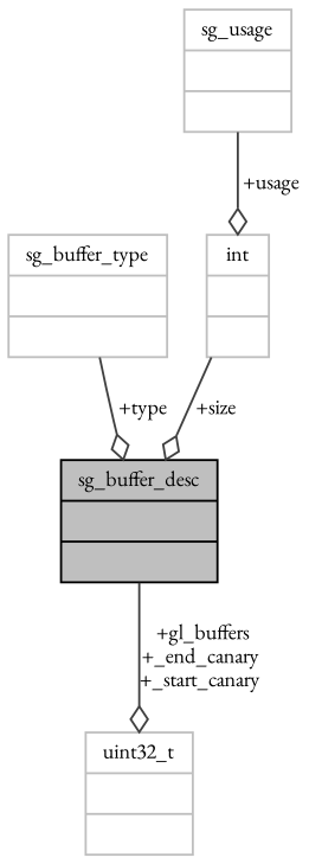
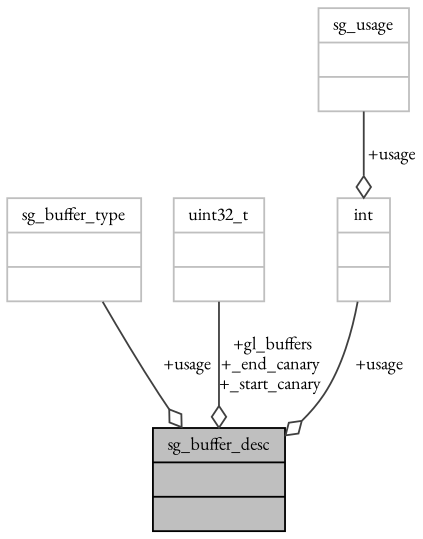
  digraph {
    fontname="EB Garamond"
    node [color=grey75 fontname="EB Garamond" fontsize=10 shape=record]
    edge [arrowhead=odiamond color=grey25 fontname="EB Garamond" fontsize=10 labelfontname=Helvetica labelfontsize=10 style=solid]
    n1 [color=black fillcolor=grey75 fontcolor=black height=0.2 label="{sg_buffer_desc\n||}" style=filled width=0.4]
    n2 [height=0.2 label="{sg_buffer_type\n||}" width=0.4]
    n3 [height=0.2 label="{uint32_t\n||}" width=0.4]
    n4 [height=0.2 label="{int\n||}" width=0.4]
    n5 [height=0.2 label="{sg_usage\n||}" width=0.4]
-   n2 -> n1 [label=" +type"]
-   n1 -> n3 [label=" +gl_buffers\n+_end_canary\n+_start_canary"]
-   n4 -> n1 [label=" +size"]
+   n2 -> n1 [label=" +usage"]
+   n3 -> n1 [label=" +gl_buffers\n+_end_canary\n+_start_canary"]
+   n4 -> n1 [label=" +usage"]
    n5 -> n4 [label=" +usage"]
  }
